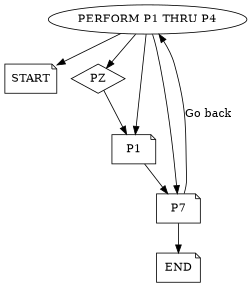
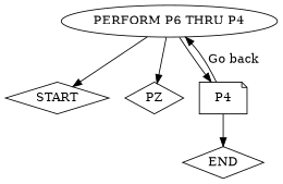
  digraph {
    node [shape=diamond]
-   n1 [label=START shape=note]
-   n2 [label="PERFORM P1 THRU P4" shape=ellipse]
+   n1 [label=START]
+   n2 [label="PERFORM P6 THRU P4" shape=ellipse]
    n3 [label=PZ]
-   n4 [label=P1 shape=note]
-   n5 [label=P7 shape=note]
-   n6 [label=END shape=note]
+   n5 [label=P4 shape=note]
+   n6 [label=END]
    n2 -> n1
    n2 -> n3
-   n2 -> n4
    n2 -> n5
-   n3 -> n4
-   n4 -> n5
    n5 -> n2 [label="Go back"]
    n5 -> n6
  }
